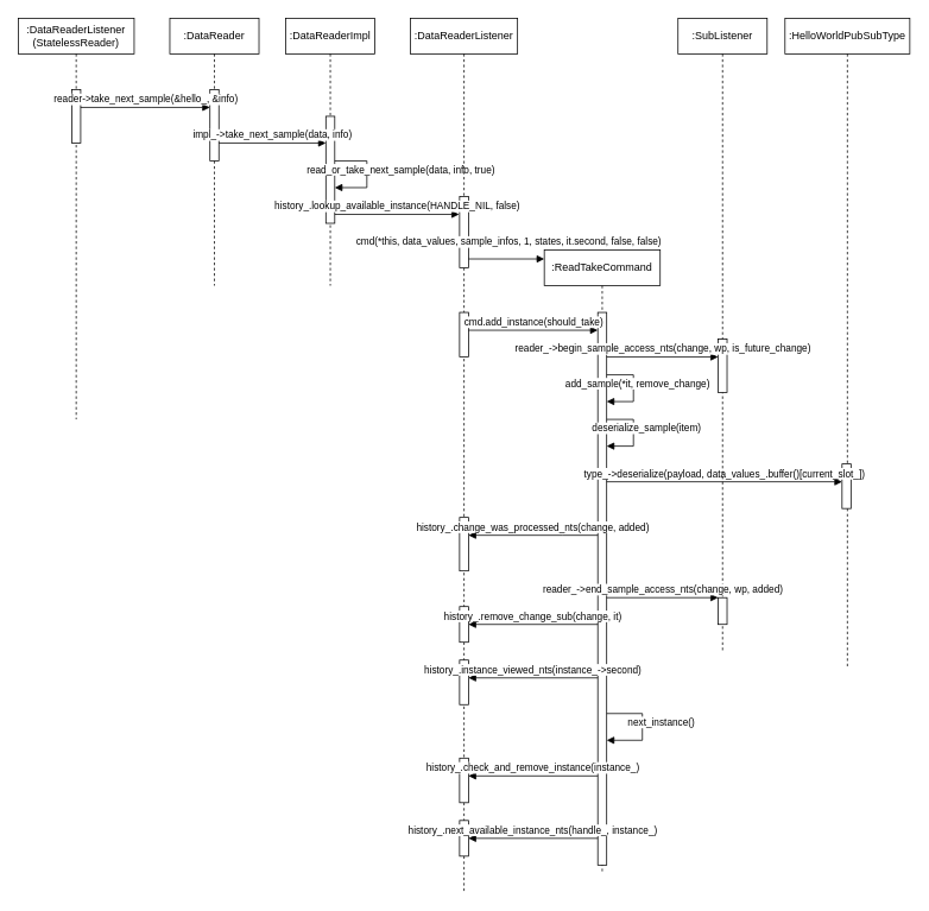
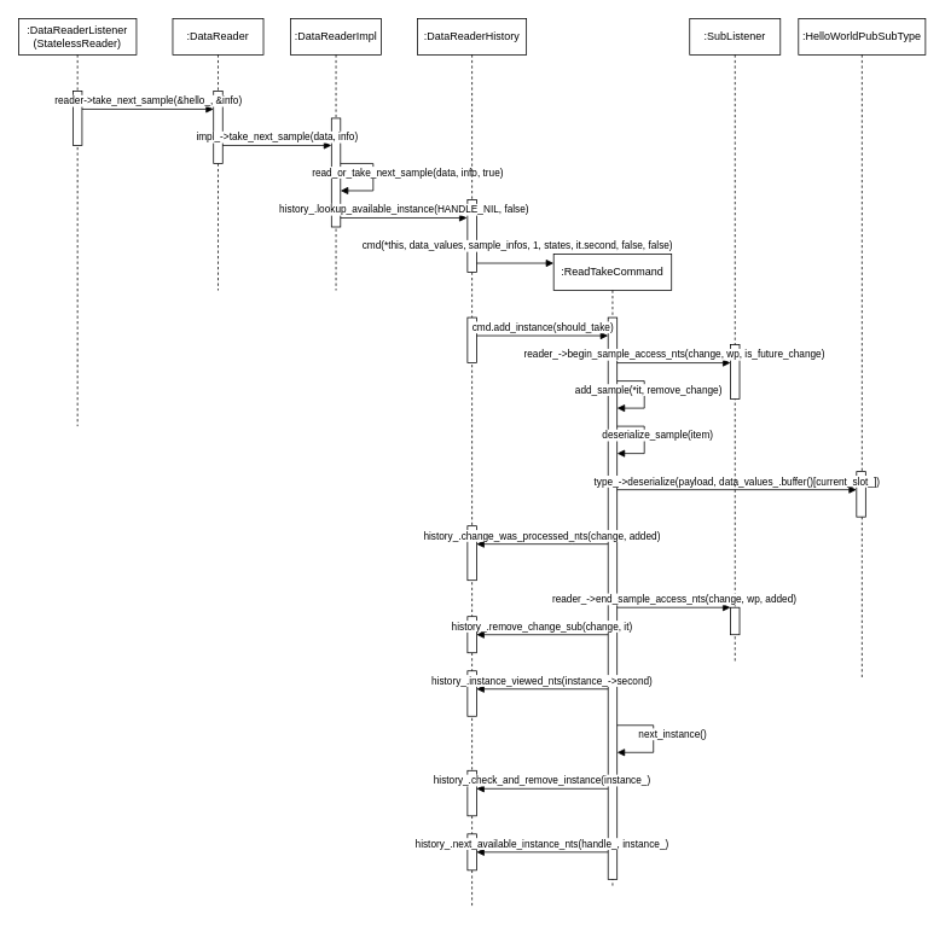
  <mxCell id="0" />
  <mxCell id="1" parent="0" />
  <mxCell id="2" value=":DataReaderListener&lt;div&gt;(StatelessReader)&lt;/div&gt;" style="shape=umlLifeline;perimeter=lifelinePerimeter;whiteSpace=wrap;html=1;container=1;dropTarget=0;collapsible=0;recursiveResize=0;outlineConnect=0;portConstraint=eastwest;newEdgeStyle={&quot;curved&quot;:0,&quot;rounded&quot;:0};" vertex="1" parent="1"><mxGeometry x="20" y="20" width="130" height="450" as="geometry" /></mxCell>
  <mxCell id="3" value="" style="html=1;points=[[0,0,0,0,5],[0,1,0,0,-5],[1,0,0,0,5],[1,1,0,0,-5]];perimeter=orthogonalPerimeter;outlineConnect=0;targetShapes=umlLifeline;portConstraint=eastwest;newEdgeStyle={&quot;curved&quot;:0,&quot;rounded&quot;:0};" vertex="1" parent="2"><mxGeometry x="60" y="80" width="10" height="60" as="geometry" /></mxCell>
  <mxCell id="4" value=":DataReader" style="shape=umlLifeline;perimeter=lifelinePerimeter;whiteSpace=wrap;html=1;container=1;dropTarget=0;collapsible=0;recursiveResize=0;outlineConnect=0;portConstraint=eastwest;newEdgeStyle={&quot;curved&quot;:0,&quot;rounded&quot;:0};" vertex="1" parent="1"><mxGeometry x="190" y="20" width="100" height="300" as="geometry" /></mxCell>
  <mxCell id="5" value="" style="html=1;points=[[0,0,0,0,5],[0,1,0,0,-5],[1,0,0,0,5],[1,1,0,0,-5]];perimeter=orthogonalPerimeter;outlineConnect=0;targetShapes=umlLifeline;portConstraint=eastwest;newEdgeStyle={&quot;curved&quot;:0,&quot;rounded&quot;:0};" vertex="1" parent="4"><mxGeometry x="45" y="80" width="10" height="80" as="geometry" /></mxCell>
  <mxCell id="6" value="reader-&amp;gt;take_next_sample(&amp;amp;hello_, &amp;amp;info)" style="html=1;verticalAlign=bottom;endArrow=block;curved=0;rounded=0;" edge="1" parent="1" source="3" target="5"><mxGeometry width="80" relative="1" as="geometry"><mxPoint x="110" y="120" as="sourcePoint" /><mxPoint x="190" y="120" as="targetPoint" /><Array as="points"><mxPoint x="170" y="120" /></Array></mxGeometry></mxCell>
  <mxCell id="7" value=":DataReaderImpl" style="shape=umlLifeline;perimeter=lifelinePerimeter;whiteSpace=wrap;html=1;container=1;dropTarget=0;collapsible=0;recursiveResize=0;outlineConnect=0;portConstraint=eastwest;newEdgeStyle={&quot;curved&quot;:0,&quot;rounded&quot;:0};" vertex="1" parent="1"><mxGeometry x="320" y="20" width="100" height="300" as="geometry" /></mxCell>
  <mxCell id="8" value="" style="html=1;points=[[0,0,0,0,5],[0,1,0,0,-5],[1,0,0,0,5],[1,1,0,0,-5]];perimeter=orthogonalPerimeter;outlineConnect=0;targetShapes=umlLifeline;portConstraint=eastwest;newEdgeStyle={&quot;curved&quot;:0,&quot;rounded&quot;:0};" vertex="1" parent="7"><mxGeometry x="45" y="110" width="10" height="120" as="geometry" /></mxCell>
  <mxCell id="9" value="read_or_take_next_sample(data, info, true)" style="html=1;align=left;spacingLeft=2;endArrow=block;rounded=0;edgeStyle=orthogonalEdgeStyle;curved=0;rounded=0;" edge="1" target="8" parent="7" source="8"><mxGeometry x="-1" y="-36" relative="1" as="geometry"><mxPoint x="61" y="160" as="sourcePoint" /><Array as="points"><mxPoint x="91" y="160" /><mxPoint x="91" y="190" /></Array><mxPoint x="66" y="190" as="targetPoint" /><mxPoint x="-35" y="-26" as="offset" /></mxGeometry></mxCell>
  <mxCell id="10" value="impl_-&amp;gt;take_next_sample(data, info)" style="html=1;verticalAlign=bottom;endArrow=block;curved=0;rounded=0;" edge="1" parent="1" target="8"><mxGeometry width="80" relative="1" as="geometry"><mxPoint x="245" y="160" as="sourcePoint" /><mxPoint x="360" y="160" as="targetPoint" /></mxGeometry></mxCell>
- <mxCell id="11" value=":DataReaderListener" style="shape=umlLifeline;perimeter=lifelinePerimeter;whiteSpace=wrap;html=1;container=1;dropTarget=0;collapsible=0;recursiveResize=0;outlineConnect=0;portConstraint=eastwest;newEdgeStyle={&quot;curved&quot;:0,&quot;rounded&quot;:0};" vertex="1" parent="1"><mxGeometry x="460" y="20" width="120" height="980" as="geometry" /></mxCell>
+ <mxCell id="11" value=":DataReaderHistory" style="shape=umlLifeline;perimeter=lifelinePerimeter;whiteSpace=wrap;html=1;container=1;dropTarget=0;collapsible=0;recursiveResize=0;outlineConnect=0;portConstraint=eastwest;newEdgeStyle={&quot;curved&quot;:0,&quot;rounded&quot;:0};" vertex="1" parent="1"><mxGeometry x="460" y="20" width="120" height="980" as="geometry" /></mxCell>
  <mxCell id="12" value="" style="html=1;points=[[0,0,0,0,5],[0,1,0,0,-5],[1,0,0,0,5],[1,1,0,0,-5]];perimeter=orthogonalPerimeter;outlineConnect=0;targetShapes=umlLifeline;portConstraint=eastwest;newEdgeStyle={&quot;curved&quot;:0,&quot;rounded&quot;:0};" vertex="1" parent="11"><mxGeometry x="55" y="200" width="10" height="80" as="geometry" /></mxCell>
  <mxCell id="13" value="" style="html=1;points=[[0,0,0,0,5],[0,1,0,0,-5],[1,0,0,0,5],[1,1,0,0,-5]];perimeter=orthogonalPerimeter;outlineConnect=0;targetShapes=umlLifeline;portConstraint=eastwest;newEdgeStyle={&quot;curved&quot;:0,&quot;rounded&quot;:0};" vertex="1" parent="11"><mxGeometry x="55" y="330" width="10" height="50" as="geometry" /></mxCell>
  <mxCell id="14" value="" style="html=1;points=[[0,0,0,0,5],[0,1,0,0,-5],[1,0,0,0,5],[1,1,0,0,-5]];perimeter=orthogonalPerimeter;outlineConnect=0;targetShapes=umlLifeline;portConstraint=eastwest;newEdgeStyle={&quot;curved&quot;:0,&quot;rounded&quot;:0};" vertex="1" parent="11"><mxGeometry x="55" y="560" width="10" height="60" as="geometry" /></mxCell>
  <mxCell id="15" value="" style="html=1;points=[[0,0,0,0,5],[0,1,0,0,-5],[1,0,0,0,5],[1,1,0,0,-5]];perimeter=orthogonalPerimeter;outlineConnect=0;targetShapes=umlLifeline;portConstraint=eastwest;newEdgeStyle={&quot;curved&quot;:0,&quot;rounded&quot;:0};" vertex="1" parent="11"><mxGeometry x="55" y="660" width="10" height="40" as="geometry" /></mxCell>
  <mxCell id="16" value="" style="html=1;points=[[0,0,0,0,5],[0,1,0,0,-5],[1,0,0,0,5],[1,1,0,0,-5]];perimeter=orthogonalPerimeter;outlineConnect=0;targetShapes=umlLifeline;portConstraint=eastwest;newEdgeStyle={&quot;curved&quot;:0,&quot;rounded&quot;:0};" vertex="1" parent="11"><mxGeometry x="55" y="830" width="10" height="50" as="geometry" /></mxCell>
  <mxCell id="17" value="" style="html=1;points=[[0,0,0,0,5],[0,1,0,0,-5],[1,0,0,0,5],[1,1,0,0,-5]];perimeter=orthogonalPerimeter;outlineConnect=0;targetShapes=umlLifeline;portConstraint=eastwest;newEdgeStyle={&quot;curved&quot;:0,&quot;rounded&quot;:0};" vertex="1" parent="11"><mxGeometry x="55" y="900" width="10" height="40" as="geometry" /></mxCell>
  <mxCell id="18" value="history_.lookup_available_instance(HANDLE_NIL, false)" style="html=1;verticalAlign=bottom;endArrow=block;curved=0;rounded=0;" edge="1" parent="1"><mxGeometry width="80" relative="1" as="geometry"><mxPoint x="375" y="240" as="sourcePoint" /><mxPoint x="514.5" y="240" as="targetPoint" /></mxGeometry></mxCell>
  <mxCell id="19" value=":&lt;span style=&quot;text-wrap-mode: nowrap; color: rgba(0, 0, 0, 0); font-family: monospace; font-size: 0px; text-align: start;&quot;&gt;%3CmxGraphModel%3E%3Croot%3E%3CmxCell%20id%3D%220%22%2F%3E%3CmxCell%20id%3D%221%22%20parent%3D%220%22%2F%3E%3CmxCell%20id%3D%222%22%20value%3D%22%3AObject%22%20style%3D%22shape%3DumlLifeline%3Bperimeter%3DlifelinePerimeter%3BwhiteSpace%3Dwrap%3Bhtml%3D1%3Bcontainer%3D1%3BdropTarget%3D0%3Bcollapsible%3D0%3BrecursiveResize%3D0%3BoutlineConnect%3D0%3BportConstraint%3Deastwest%3BnewEdgeStyle%3D%7B%26quot%3Bcurved%26quot%3B%3A0%2C%26quot%3Brounded%26quot%3B%3A0%7D%3B%22%20vertex%3D%221%22%20parent%3D%221%22%3E%3CmxGeometry%20x%3D%221295%22%20y%3D%22130%22%20width%3D%22100%22%20height%3D%22300%22%20as%3D%22geometry%22%2F%3E%3C%2FmxCell%3E%3C%2Froot%3E%3C%2FmxGraphModel%3EReadTakeCommandReadTakeCommand&lt;/span&gt;ReadTakeCommand" style="shape=umlLifeline;perimeter=lifelinePerimeter;whiteSpace=wrap;html=1;container=1;dropTarget=0;collapsible=0;recursiveResize=0;outlineConnect=0;portConstraint=eastwest;newEdgeStyle={&quot;curved&quot;:0,&quot;rounded&quot;:0};" vertex="1" parent="1"><mxGeometry x="610" y="280" width="130" height="700" as="geometry" /></mxCell>
  <mxCell id="20" value="" style="html=1;points=[[0,0,0,0,5],[0,1,0,0,-5],[1,0,0,0,5],[1,1,0,0,-5]];perimeter=orthogonalPerimeter;outlineConnect=0;targetShapes=umlLifeline;portConstraint=eastwest;newEdgeStyle={&quot;curved&quot;:0,&quot;rounded&quot;:0};" vertex="1" parent="19"><mxGeometry x="60" y="70" width="10" height="620" as="geometry" /></mxCell>
  <mxCell id="21" value="next_instance()" style="html=1;align=left;spacingLeft=2;endArrow=block;rounded=0;edgeStyle=orthogonalEdgeStyle;curved=0;rounded=0;" edge="1" target="20" parent="19" source="20"><mxGeometry x="-0.636" y="-10" relative="1" as="geometry"><mxPoint x="80" y="520" as="sourcePoint" /><Array as="points"><mxPoint x="110" y="520" /><mxPoint x="110" y="550" /></Array><mxPoint x="85" y="550" as="targetPoint" /><mxPoint as="offset" /></mxGeometry></mxCell>
  <mxCell id="22" value="cmd(*this, data_values, sample_infos, 1, states, it.second, false, false)" style="html=1;verticalAlign=bottom;endArrow=block;curved=0;rounded=0;" edge="1" parent="1"><mxGeometry x="0.059" y="10" width="80" relative="1" as="geometry"><mxPoint x="525" y="290" as="sourcePoint" /><mxPoint x="610" y="290" as="targetPoint" /><mxPoint as="offset" /></mxGeometry></mxCell>
  <mxCell id="23" value="cmd.add_instance(should_take)" style="html=1;verticalAlign=bottom;endArrow=block;curved=0;rounded=0;" edge="1" parent="1"><mxGeometry width="80" relative="1" as="geometry"><mxPoint x="525" y="370" as="sourcePoint" /><mxPoint x="670" y="370" as="targetPoint" /></mxGeometry></mxCell>
  <mxCell id="24" value="add_sample(*it, remove_change)" style="html=1;align=left;spacingLeft=2;endArrow=block;rounded=0;edgeStyle=orthogonalEdgeStyle;curved=0;rounded=0;" edge="1" target="20" parent="1"><mxGeometry x="-1" y="-51" relative="1" as="geometry"><mxPoint x="680" y="420" as="sourcePoint" /><Array as="points"><mxPoint x="710" y="420" /><mxPoint x="710" y="450" /></Array><mxPoint x="685" y="450" as="targetPoint" /><mxPoint x="-50" y="-41" as="offset" /></mxGeometry></mxCell>
  <mxCell id="25" value="deserialize_sample(item)" style="html=1;align=left;spacingLeft=2;endArrow=block;rounded=0;edgeStyle=orthogonalEdgeStyle;curved=0;rounded=0;" edge="1" parent="1"><mxGeometry x="-1" y="-22" relative="1" as="geometry"><mxPoint x="680" y="470" as="sourcePoint" /><Array as="points"><mxPoint x="710" y="470" /><mxPoint x="710" y="500" /></Array><mxPoint x="680" y="500" as="targetPoint" /><mxPoint x="-20" y="-12" as="offset" /></mxGeometry></mxCell>
  <mxCell id="26" value=":HelloWorldPubSubType" style="shape=umlLifeline;perimeter=lifelinePerimeter;whiteSpace=wrap;html=1;container=1;dropTarget=0;collapsible=0;recursiveResize=0;outlineConnect=0;portConstraint=eastwest;newEdgeStyle={&quot;curved&quot;:0,&quot;rounded&quot;:0};" vertex="1" parent="1"><mxGeometry x="880" y="20" width="140" height="730" as="geometry" /></mxCell>
  <mxCell id="27" value="" style="html=1;points=[[0,0,0,0,5],[0,1,0,0,-5],[1,0,0,0,5],[1,1,0,0,-5]];perimeter=orthogonalPerimeter;outlineConnect=0;targetShapes=umlLifeline;portConstraint=eastwest;newEdgeStyle={&quot;curved&quot;:0,&quot;rounded&quot;:0};" vertex="1" parent="26"><mxGeometry x="64" y="500" width="10" height="50" as="geometry" /></mxCell>
  <mxCell id="28" value="type_-&amp;gt;deserialize(payload, data_values_.buffer()[current_slot_])" style="html=1;verticalAlign=bottom;endArrow=block;curved=0;rounded=0;" edge="1" parent="1" target="27"><mxGeometry width="80" relative="1" as="geometry"><mxPoint x="680" y="540" as="sourcePoint" /><mxPoint x="814" y="540" as="targetPoint" /></mxGeometry></mxCell>
  <mxCell id="29" value="history_.change_was_processed_nts(change, added)" style="html=1;verticalAlign=bottom;endArrow=block;curved=0;rounded=0;" edge="1" parent="1" source="20" target="14"><mxGeometry width="80" relative="1" as="geometry"><mxPoint x="650" y="600" as="sourcePoint" /><mxPoint x="535" y="600" as="targetPoint" /><Array as="points"><mxPoint x="630" y="600" /></Array></mxGeometry></mxCell>
  <mxCell id="30" value=":SubListener" style="shape=umlLifeline;perimeter=lifelinePerimeter;whiteSpace=wrap;html=1;container=1;dropTarget=0;collapsible=0;recursiveResize=0;outlineConnect=0;portConstraint=eastwest;newEdgeStyle={&quot;curved&quot;:0,&quot;rounded&quot;:0};" vertex="1" parent="1"><mxGeometry x="760" y="20" width="100" height="710" as="geometry" /></mxCell>
  <mxCell id="31" value="" style="html=1;points=[[0,0,0,0,5],[0,1,0,0,-5],[1,0,0,0,5],[1,1,0,0,-5]];perimeter=orthogonalPerimeter;outlineConnect=0;targetShapes=umlLifeline;portConstraint=eastwest;newEdgeStyle={&quot;curved&quot;:0,&quot;rounded&quot;:0};" vertex="1" parent="30"><mxGeometry x="45" y="360" width="10" height="60" as="geometry" /></mxCell>
  <mxCell id="32" value="" style="html=1;points=[[0,0,0,0,5],[0,1,0,0,-5],[1,0,0,0,5],[1,1,0,0,-5]];perimeter=orthogonalPerimeter;outlineConnect=0;targetShapes=umlLifeline;portConstraint=eastwest;newEdgeStyle={&quot;curved&quot;:0,&quot;rounded&quot;:0};" vertex="1" parent="30"><mxGeometry x="45" y="650" width="10" height="30" as="geometry" /></mxCell>
  <mxCell id="33" value="reader_-&amp;gt;begin_sample_access_nts(change, wp, is_future_change)" style="html=1;verticalAlign=bottom;endArrow=block;curved=0;rounded=0;" edge="1" parent="1" target="31"><mxGeometry width="80" relative="1" as="geometry"><mxPoint x="680" y="400" as="sourcePoint" /><mxPoint x="790" y="400" as="targetPoint" /></mxGeometry></mxCell>
  <mxCell id="34" value="reader_-&amp;gt;end_sample_access_nts(change, wp, added)" style="html=1;verticalAlign=bottom;endArrow=block;curved=0;rounded=0;" edge="1" parent="1" source="20" target="32"><mxGeometry width="80" relative="1" as="geometry"><mxPoint x="690" y="670" as="sourcePoint" /><mxPoint x="920" y="690" as="targetPoint" /></mxGeometry></mxCell>
  <mxCell id="35" value="history_.remove_change_sub(change, it)" style="html=1;verticalAlign=bottom;endArrow=block;curved=0;rounded=0;" edge="1" parent="1"><mxGeometry width="80" relative="1" as="geometry"><mxPoint x="670" y="700" as="sourcePoint" /><mxPoint x="525" y="700" as="targetPoint" /></mxGeometry></mxCell>
  <mxCell id="36" value="" style="html=1;points=[[0,0,0,0,5],[0,1,0,0,-5],[1,0,0,0,5],[1,1,0,0,-5]];perimeter=orthogonalPerimeter;outlineConnect=0;targetShapes=umlLifeline;portConstraint=eastwest;newEdgeStyle={&quot;curved&quot;:0,&quot;rounded&quot;:0};" vertex="1" parent="1"><mxGeometry x="515" y="740" width="10" height="50" as="geometry" /></mxCell>
  <mxCell id="37" value="history_.instance_viewed_nts(instance_-&amp;gt;second)" style="html=1;verticalAlign=bottom;endArrow=block;curved=0;rounded=0;" edge="1" parent="1"><mxGeometry width="80" relative="1" as="geometry"><mxPoint x="670" y="760" as="sourcePoint" /><mxPoint x="525" y="760" as="targetPoint" /></mxGeometry></mxCell>
  <mxCell id="38" value="history_.check_and_remove_instance(instance_)" style="html=1;verticalAlign=bottom;endArrow=block;curved=0;rounded=0;" edge="1" parent="1"><mxGeometry width="80" relative="1" as="geometry"><mxPoint x="670" y="870" as="sourcePoint" /><mxPoint x="525" y="870" as="targetPoint" /></mxGeometry></mxCell>
  <mxCell id="39" value="history_.next_available_instance_nts(handle_, instance_)" style="html=1;verticalAlign=bottom;endArrow=block;curved=0;rounded=0;" edge="1" parent="1"><mxGeometry width="80" relative="1" as="geometry"><mxPoint x="670" y="940" as="sourcePoint" /><mxPoint x="525" y="940" as="targetPoint" /></mxGeometry></mxCell>
